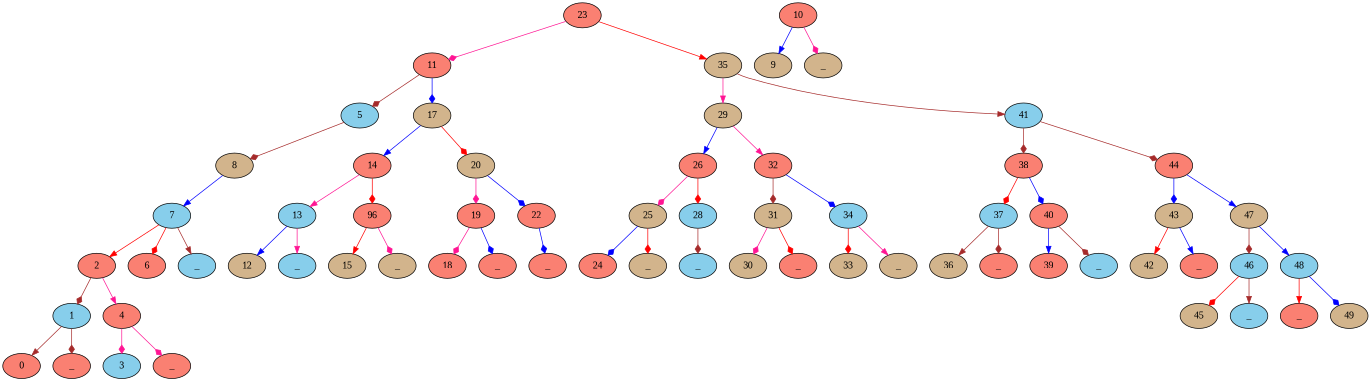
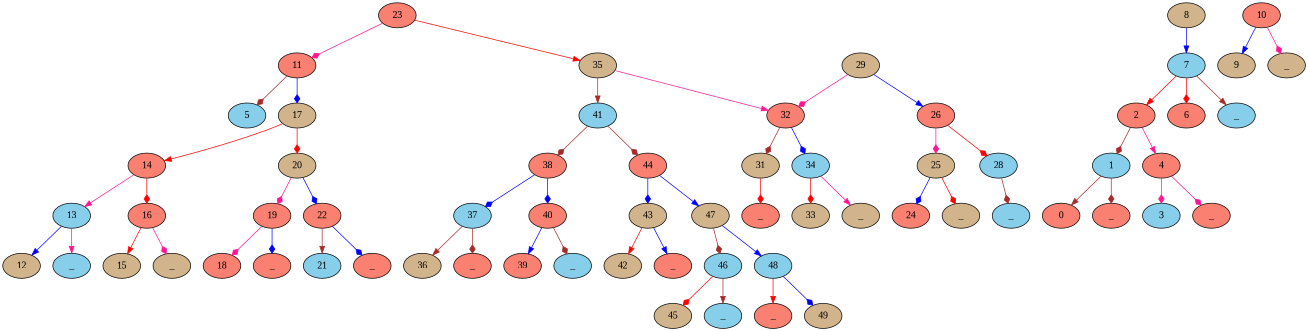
  strict digraph {
    fontname="Liberation Serif"
    node [fillcolor=salmon fontname="Liberation Serif" style=filled]
    edge [arrowhead=diamond color=brown fontname="Liberation Serif"]
    n1 [label=23]
    n2 [label=11]
    n3 [fillcolor=tan label=35]
    n4 [fillcolor=skyblue label=5]
    n5 [fillcolor=tan label=17]
    n6 [fillcolor=tan label=29]
    n7 [fillcolor=skyblue label=41]
    n8 [fillcolor=tan label=8]
    n9 [label=14]
    n10 [fillcolor=tan label=20]
    n11 [label=2]
    n12 [fillcolor=skyblue label=1]
    n13 [label=4]
    n14 [fillcolor=skyblue label=7]
    n15 [label=0]
    n16 [label=_]
    n17 [fillcolor=skyblue label=3]
    n18 [label=_]
    n19 [label=6]
    n20 [fillcolor=skyblue label=_]
    n21 [label=10]
    n22 [fillcolor=tan label=9]
    n23 [fillcolor=tan label=_]
    n24 [fillcolor=skyblue label=13]
-   n25 [label=96]
+   n25 [label=16]
    n26 [label=19]
    n27 [label=22]
    n28 [fillcolor=tan label=12]
    n29 [fillcolor=skyblue label=_]
    n30 [fillcolor=tan label=15]
    n31 [fillcolor=tan label=_]
    n32 [label=18]
    n33 [label=_]
+   n34 [fillcolor=skyblue label=21]
    n35 [label=_]
    n36 [label=26]
    n37 [label=32]
    n38 [label=38]
    n39 [label=44]
    n40 [fillcolor=tan label=25]
    n41 [fillcolor=skyblue label=28]
    n42 [fillcolor=tan label=31]
    n43 [fillcolor=skyblue label=34]
    n44 [label=24]
    n45 [fillcolor=tan label=_]
    n46 [fillcolor=skyblue label=_]
-   n47 [fillcolor=tan label=30]
    n48 [label=_]
    n49 [fillcolor=tan label=33]
    n50 [fillcolor=tan label=_]
    n51 [fillcolor=skyblue label=37]
    n52 [label=40]
    n53 [fillcolor=tan label=43]
    n54 [fillcolor=tan label=47]
    n55 [fillcolor=tan label=36]
    n56 [label=_]
    n57 [label=39]
    n58 [fillcolor=skyblue label=_]
    n59 [fillcolor=tan label=42]
    n60 [label=_]
    n61 [fillcolor=skyblue label=46]
    n62 [fillcolor=skyblue label=48]
    n63 [fillcolor=tan label=45]
    n64 [fillcolor=skyblue label=_]
    n65 [label=_]
    n66 [fillcolor=tan label=49]
    n1 -> n2 [color=deeppink]
    n1 -> n3 [arrowhead=normal color=red]
    n2 -> n4
    n2 -> n5 [color=blue]
-   n3 -> n6 [arrowhead=normal color=deeppink]
+   n3 -> n37 [arrowhead=normal color=deeppink]
    n3 -> n7 [arrowhead=normal]
-   n4 -> n8
-   n5 -> n9 [arrowhead=normal color=blue]
+   n5 -> n9 [arrowhead=normal color=red]
    n5 -> n10 [color=red]
    n6 -> n36 [arrowhead=normal color=blue]
-   n6 -> n37 [arrowhead=normal color=deeppink]
+   n6 -> n37 [color=deeppink]
    n7 -> n38
    n7 -> n39
    n8 -> n14 [arrowhead=normal color=blue]
    n9 -> n24 [arrowhead=normal color=deeppink]
    n9 -> n25 [color=red]
    n10 -> n26 [color=deeppink]
    n10 -> n27 [color=blue]
    n11 -> n12
    n11 -> n13 [arrowhead=normal color=deeppink]
    n12 -> n15 [arrowhead=normal]
    n12 -> n16
    n13 -> n17 [color=deeppink]
    n13 -> n18 [color=deeppink]
    n14 -> n11 [arrowhead=normal color=red]
    n14 -> n19 [color=red]
    n14 -> n20 [arrowhead=normal]
    n21 -> n22 [arrowhead=normal color=blue]
    n21 -> n23 [color=deeppink]
    n24 -> n28 [arrowhead=normal color=blue]
    n24 -> n29 [arrowhead=normal color=deeppink]
    n25 -> n30 [arrowhead=normal color=red]
    n25 -> n31 [color=deeppink]
    n26 -> n32 [color=deeppink]
    n26 -> n33 [color=blue]
+   n27 -> n34 [arrowhead=normal]
    n27 -> n35 [color=blue]
    n36 -> n40 [color=deeppink]
    n36 -> n41 [color=red]
    n37 -> n42
    n37 -> n43 [color=blue]
-   n38 -> n51 [color=red]
+   n38 -> n51 [color=blue]
    n38 -> n52 [color=blue]
    n39 -> n53 [color=blue]
    n39 -> n54 [arrowhead=normal color=blue]
    n40 -> n44 [color=blue]
    n40 -> n45 [color=red]
    n41 -> n46
-   n42 -> n47 [color=deeppink]
    n42 -> n48 [color=red]
    n43 -> n49 [color=red]
    n43 -> n50 [arrowhead=normal color=deeppink]
    n51 -> n55 [arrowhead=normal]
    n51 -> n56
    n52 -> n57 [arrowhead=normal color=blue]
    n52 -> n58
    n53 -> n59 [arrowhead=normal color=red]
    n53 -> n60 [arrowhead=normal color=blue]
    n54 -> n61
    n54 -> n62 [arrowhead=normal color=blue]
    n61 -> n63 [color=red]
    n61 -> n64 [arrowhead=normal]
    n62 -> n65 [arrowhead=normal color=red]
    n62 -> n66 [color=blue]
  }
